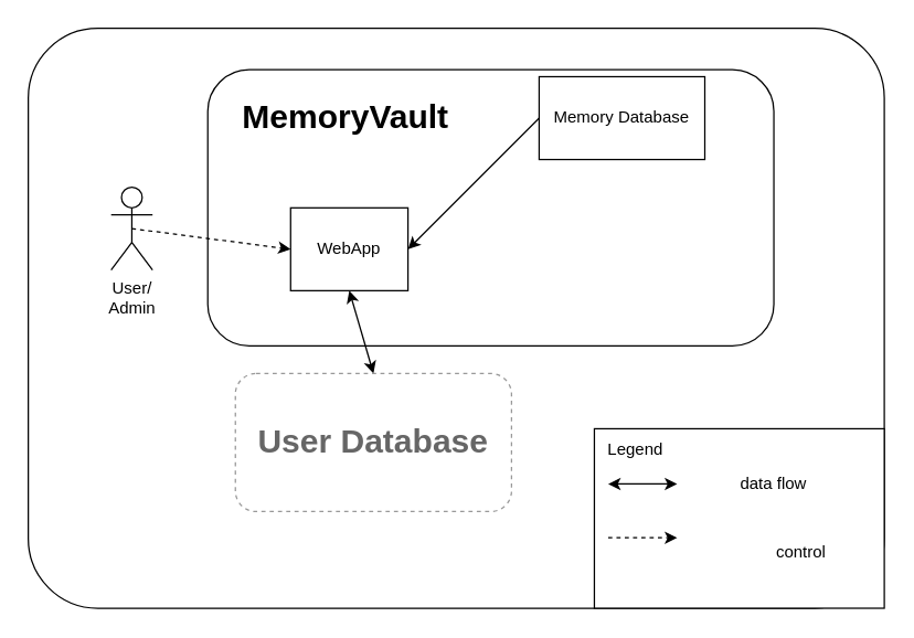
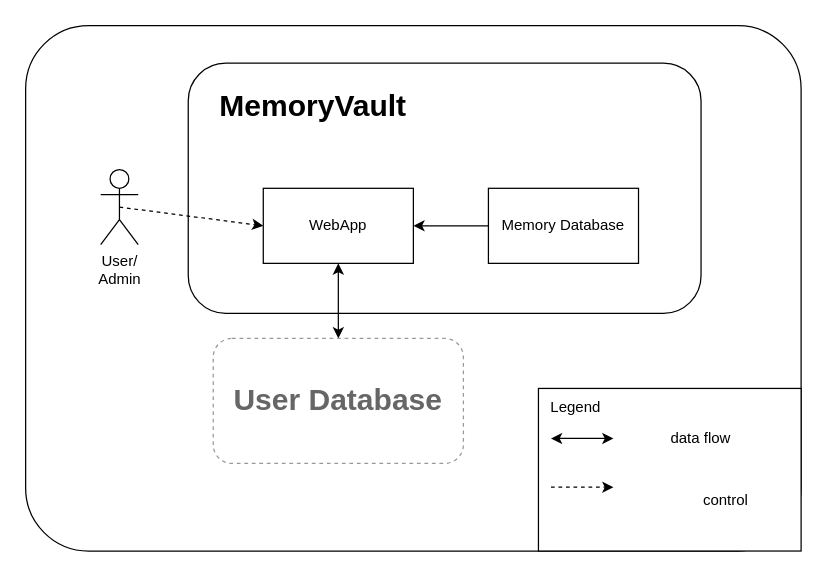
  <mxCell id="0" />
  <mxCell id="1" parent="0" />
  <mxCell id="2" value="" style="rounded=1;whiteSpace=wrap;html=1;arcSize=12;" parent="1" vertex="1"><mxGeometry x="20" y="20" width="620" height="420" as="geometry" /></mxCell>
  <mxCell id="3" value="" style="rounded=1;whiteSpace=wrap;html=1;movable=1;resizable=1;rotatable=1;deletable=1;editable=1;locked=0;connectable=1;" parent="1" vertex="1"><mxGeometry x="150" y="50" width="410" height="200" as="geometry" /></mxCell>
  <mxCell id="4" style="edgeStyle=none;html=1;exitX=0.5;exitY=0.5;exitDx=0;exitDy=0;exitPerimeter=0;entryX=0;entryY=0.5;entryDx=0;entryDy=0;dashed=1;" parent="1" source="5" target="8" edge="1"><mxGeometry relative="1" as="geometry" /></mxCell>
  <mxCell id="5" value="User/&lt;div&gt;A&lt;span style=&quot;background-color: transparent;&quot;&gt;dmin&lt;/span&gt;&lt;/div&gt;" style="shape=umlActor;verticalLabelPosition=bottom;verticalAlign=top;html=1;outlineConnect=0;" parent="1" vertex="1"><mxGeometry x="80" y="135" width="30" height="60" as="geometry" /></mxCell>
  <mxCell id="6" value="&lt;h1&gt;MemoryVault&lt;/h1&gt;" style="text;html=1;align=center;verticalAlign=middle;whiteSpace=wrap;rounded=0;fillColor=none;movable=1;resizable=1;rotatable=1;deletable=1;editable=1;locked=0;connectable=1;" parent="1" vertex="1"><mxGeometry x="210" y="70" width="80" height="30" as="geometry" /></mxCell>
  <mxCell id="7" style="edgeStyle=none;html=1;exitX=1;exitY=0.5;exitDx=0;exitDy=0;entryX=0;entryY=0.5;entryDx=0;entryDy=0;startArrow=classic;startFill=1;endArrow=none;" parent="1" source="8" target="9" edge="1"><mxGeometry relative="1" as="geometry" /></mxCell>
- <mxCell id="8" value="WebApp" style="rounded=0;whiteSpace=wrap;html=1;" parent="1" vertex="1"><mxGeometry x="210" y="150" width="85" height="60" as="geometry" /></mxCell>
- <mxCell id="9" value="Memory Database" style="rounded=0;whiteSpace=wrap;html=1;" parent="1" vertex="1"><mxGeometry x="390" y="55" width="120" height="60" as="geometry" /></mxCell>
+ <mxCell id="8" value="WebApp" style="rounded=0;whiteSpace=wrap;html=1;" parent="1" vertex="1"><mxGeometry x="210" y="150" width="120" height="60" as="geometry" /></mxCell>
+ <mxCell id="9" value="Memory Database" style="rounded=0;whiteSpace=wrap;html=1;" parent="1" vertex="1"><mxGeometry x="390" y="150" width="120" height="60" as="geometry" /></mxCell>
  <mxCell id="10" style="edgeStyle=none;html=1;exitX=0.5;exitY=1;exitDx=0;exitDy=0;entryX=0.5;entryY=0;entryDx=0;entryDy=0;startArrow=classic;startFill=1;" parent="1" source="8" target="11" edge="1"><mxGeometry relative="1" as="geometry" /></mxCell>
  <mxCell id="11" value="&lt;h1&gt;&lt;font style=&quot;color: rgb(102, 102, 102);&quot;&gt;User Database&lt;/font&gt;&lt;/h1&gt;" style="rounded=1;whiteSpace=wrap;html=1;fontColor=light-dark(#908e8e, #ededed);strokeColor=#999999;dashed=1;" parent="1" vertex="1"><mxGeometry x="170" y="270" width="200" height="100" as="geometry" /></mxCell>
  <mxCell id="12" value="" style="group" parent="1" vertex="1" connectable="0"><mxGeometry x="430" y="310" width="210" height="130" as="geometry" /></mxCell>
  <mxCell id="13" value="" style="rounded=0;whiteSpace=wrap;html=1;" parent="12" vertex="1"><mxGeometry width="210" height="130" as="geometry" /></mxCell>
  <mxCell id="14" value="Legend" style="text;html=1;align=center;verticalAlign=middle;whiteSpace=wrap;rounded=0;" parent="12" vertex="1"><mxGeometry width="60" height="30" as="geometry" /></mxCell>
  <mxCell id="15" style="edgeStyle=none;html=1;exitX=1;exitY=0.5;exitDx=0;exitDy=0;startArrow=classic;startFill=1;" parent="12" edge="1"><mxGeometry relative="1" as="geometry"><mxPoint x="10" y="40" as="sourcePoint" /><mxPoint x="60" y="40" as="targetPoint" /></mxGeometry></mxCell>
  <mxCell id="16" value="data flow" style="text;html=1;align=center;verticalAlign=middle;whiteSpace=wrap;rounded=0;" parent="12" vertex="1"><mxGeometry x="80" y="25" width="100" height="30" as="geometry" /></mxCell>
  <mxCell id="17" style="edgeStyle=none;html=1;dashed=1;" parent="12" edge="1"><mxGeometry relative="1" as="geometry"><mxPoint x="10" y="79" as="sourcePoint" /><mxPoint x="60" y="79" as="targetPoint" /></mxGeometry></mxCell>
  <mxCell id="18" value="control" style="text;html=1;align=center;verticalAlign=middle;whiteSpace=wrap;rounded=0;" parent="12" vertex="1"><mxGeometry x="100" y="75" width="100" height="30" as="geometry" /></mxCell>
